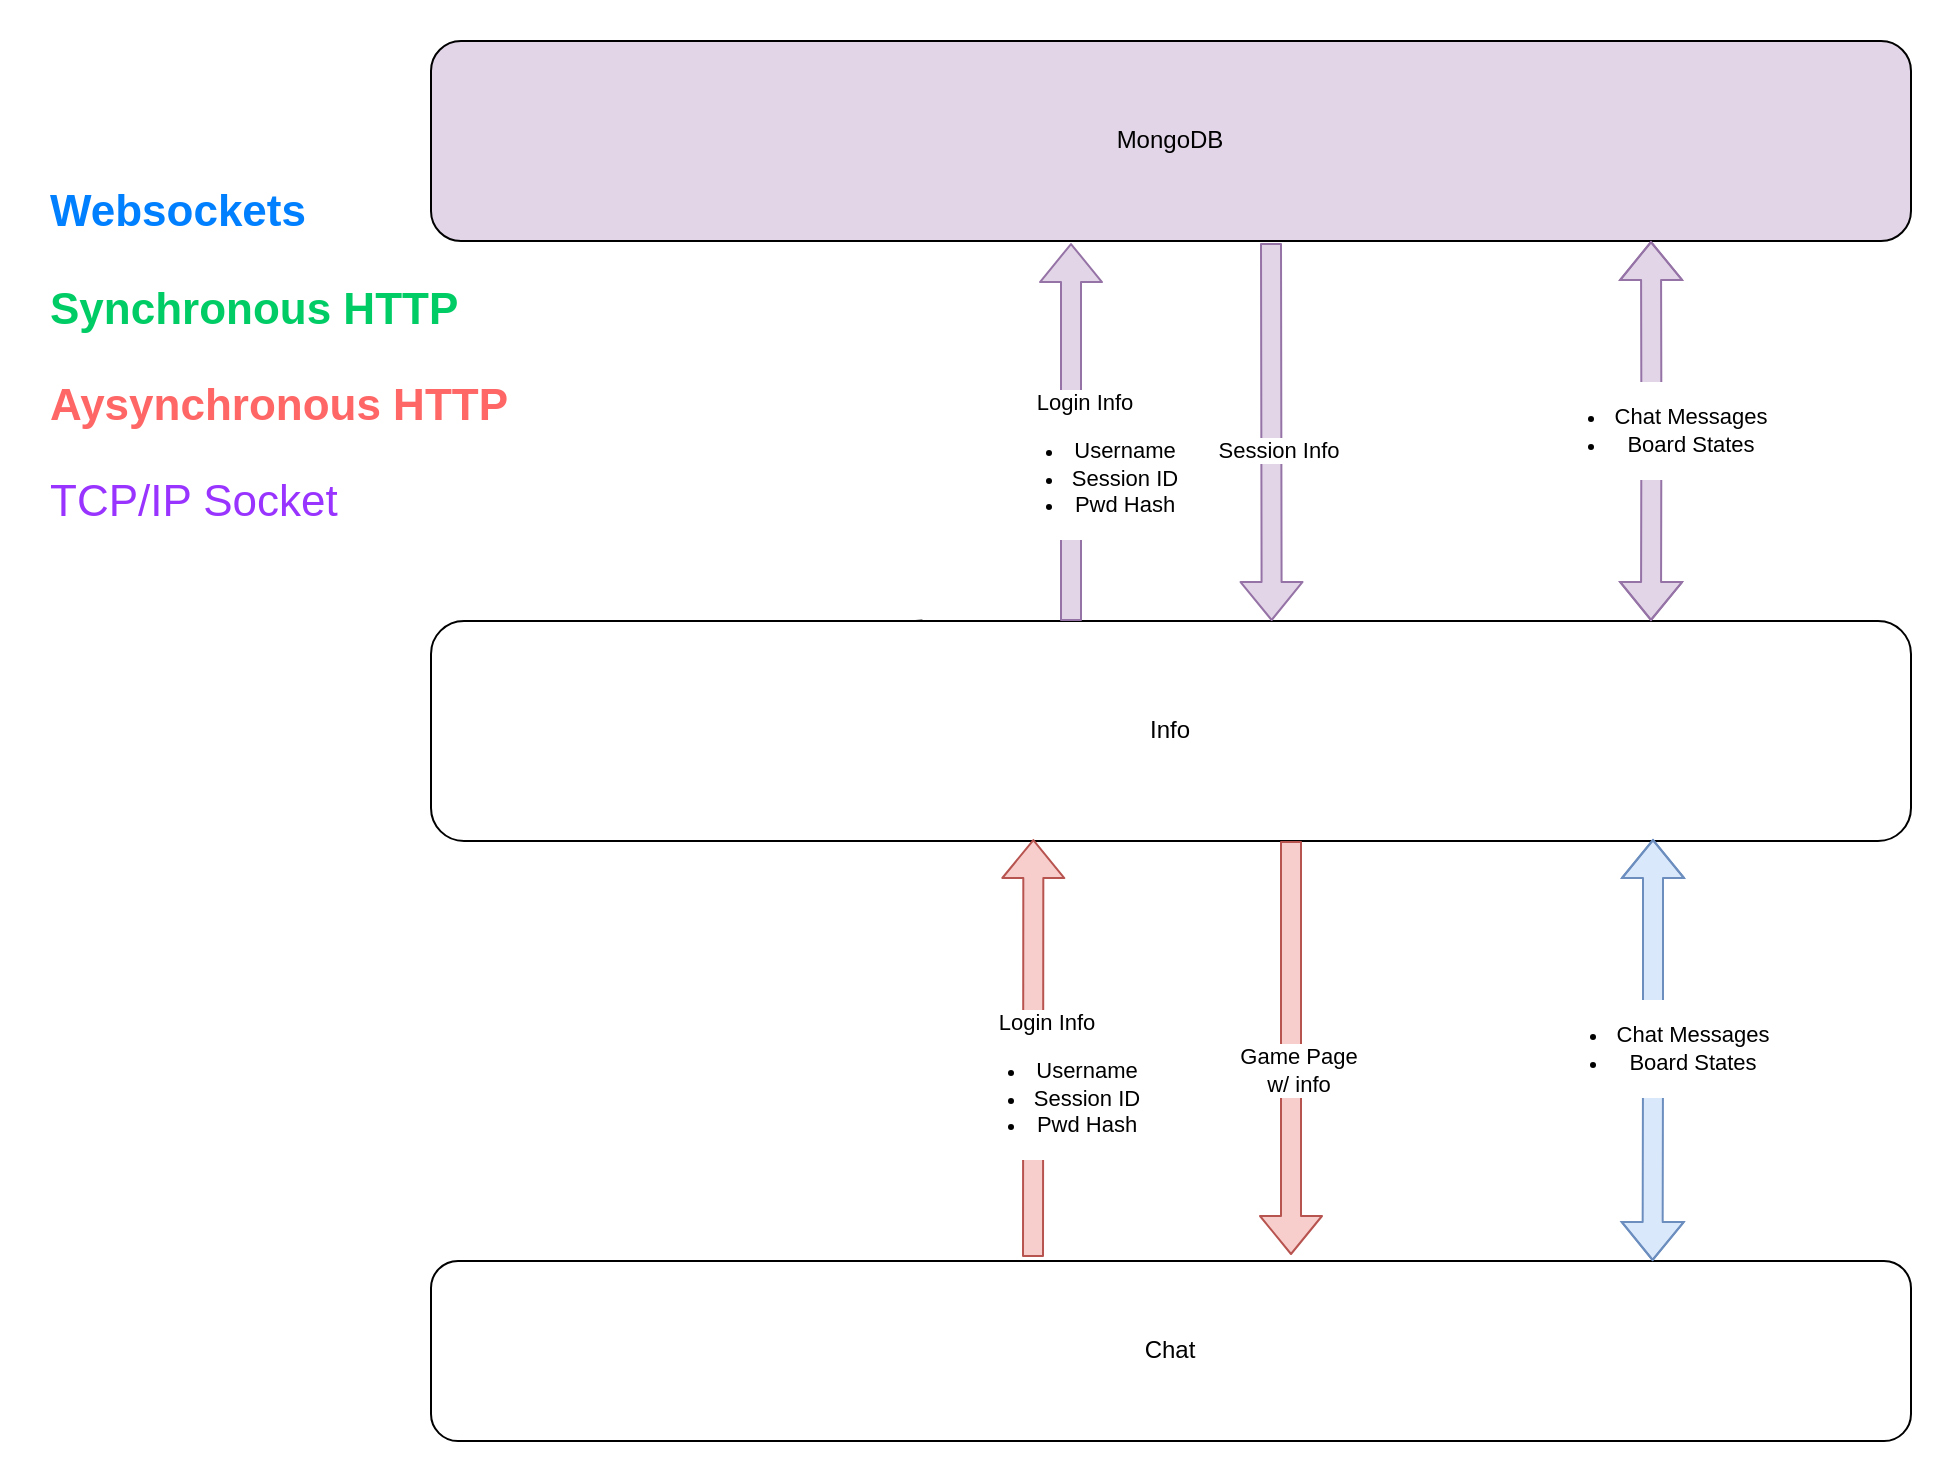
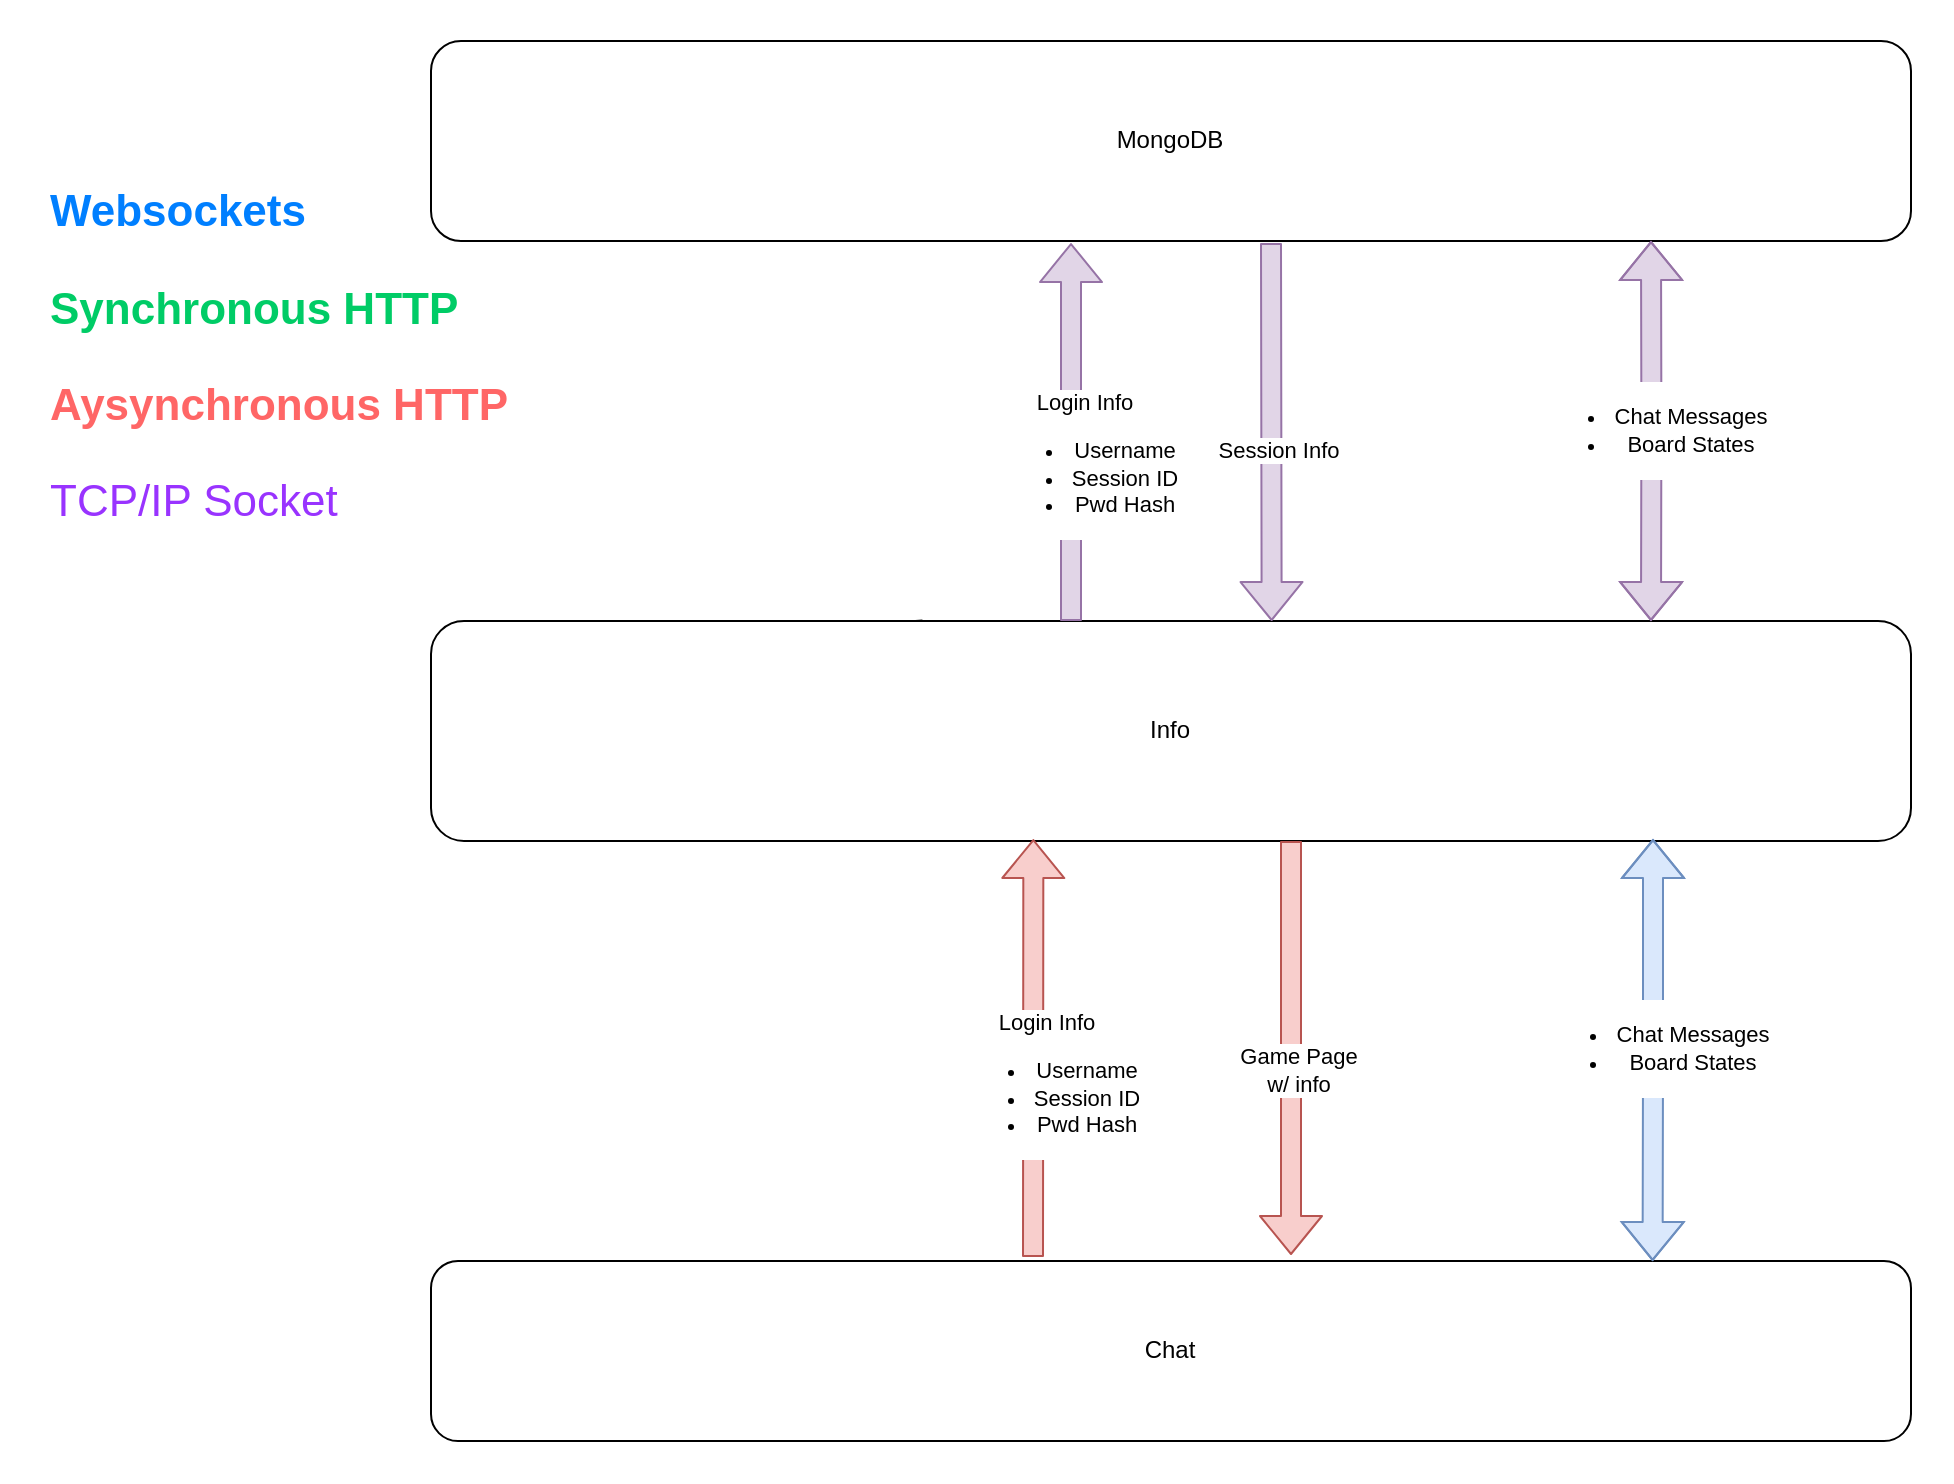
  <mxCell id="0" />
  <mxCell id="1" parent="0" />
- <mxCell id="2" value="MongoDB" style="rounded=1;whiteSpace=wrap;html=1;fillColor=#e1d5e7;" vertex="1" parent="1"><mxGeometry x="215" y="20" width="740" height="100" as="geometry" /></mxCell>
+ <mxCell id="2" value="MongoDB" style="rounded=1;whiteSpace=wrap;html=1;" vertex="1" parent="1"><mxGeometry x="215" y="20" width="740" height="100" as="geometry" /></mxCell>
  <mxCell id="3" value="Chat" style="rounded=1;whiteSpace=wrap;html=1;" vertex="1" parent="1"><mxGeometry x="215" y="630" width="740" height="90" as="geometry" /></mxCell>
  <mxCell id="4" style="edgeStyle=orthogonalEdgeStyle;rounded=0;orthogonalLoop=1;jettySize=auto;html=1;exitX=0.5;exitY=1;exitDx=0;exitDy=0;" edge="1" parent="1" source="3" target="3"><mxGeometry relative="1" as="geometry" /></mxCell>
  <mxCell id="5" value="&lt;h1 style=&quot;font-size: 22px&quot;&gt;&lt;font style=&quot;font-size: 22px&quot;&gt;&lt;br&gt;&lt;/font&gt;&lt;/h1&gt;&lt;p style=&quot;font-size: 22px&quot;&gt;&lt;font style=&quot;font-size: 22px&quot;&gt;&lt;b&gt;&lt;font style=&quot;font-size: 22px&quot; color=&quot;#007FFF&quot;&gt;Websockets&lt;/font&gt;&lt;/b&gt;&lt;/font&gt;&lt;/p&gt;&lt;p style=&quot;font-size: 22px&quot;&gt;&lt;font style=&quot;font-size: 22px&quot;&gt;&lt;b&gt;&lt;font style=&quot;font-size: 22px&quot; color=&quot;#00CC66&quot;&gt;Synchronous HTTP&lt;/font&gt;&lt;/b&gt;&lt;/font&gt;&lt;/p&gt;&lt;p style=&quot;font-size: 22px&quot;&gt;&lt;font style=&quot;font-size: 22px&quot;&gt;&lt;b&gt;&lt;font style=&quot;font-size: 22px&quot; color=&quot;#FF6666&quot;&gt;Aysynchronous HTTP&lt;/font&gt;&lt;/b&gt;&lt;br&gt;&lt;/font&gt;&lt;/p&gt;&lt;p style=&quot;font-size: 22px&quot;&gt;&lt;font style=&quot;font-size: 22px&quot;&gt;&lt;font color=&quot;#9933FF&quot;&gt;TCP/IP Socket&lt;/font&gt;&lt;br&gt;&lt;/font&gt;&lt;/p&gt;" style="text;html=1;strokeColor=none;fillColor=none;spacing=5;spacingTop=-20;whiteSpace=wrap;overflow=hidden;rounded=0;" vertex="1" parent="1"><mxGeometry x="20" y="40" width="240" height="360" as="geometry" /></mxCell>
  <mxCell id="6" value="" style="endArrow=classic;startArrow=classic;html=1;" edge="1" parent="1" source="7"><mxGeometry width="50" height="50" relative="1" as="geometry"><mxPoint x="425" y="370" as="sourcePoint" /><mxPoint x="475" y="320" as="targetPoint" /></mxGeometry></mxCell>
  <mxCell id="7" value="Info" style="rounded=1;whiteSpace=wrap;html=1;" vertex="1" parent="1"><mxGeometry x="215" y="310" width="740" height="110" as="geometry" /></mxCell>
  <mxCell id="8" value="&lt;ul&gt;&lt;li&gt;Chat Messages&lt;/li&gt;&lt;li&gt;Board States&lt;br&gt;&lt;/li&gt;&lt;/ul&gt;" style="shape=flexArrow;endArrow=classic;startArrow=classic;html=1;exitX=0.27;exitY=0;exitDx=0;exitDy=0;exitPerimeter=0;fillColor=#dae8fc;strokeColor=#6c8ebf;" edge="1" parent="1"><mxGeometry width="50" height="50" relative="1" as="geometry"><mxPoint x="825.8" y="630" as="sourcePoint" /><mxPoint x="826" y="419" as="targetPoint" /><Array as="points"><mxPoint x="826" y="530" /></Array></mxGeometry></mxCell>
  <mxCell id="9" value="" style="shape=flexArrow;endArrow=classic;html=1;entryX=0.407;entryY=0.991;entryDx=0;entryDy=0;entryPerimeter=0;fillColor=#f8cecc;strokeColor=#b85450;" edge="1" parent="1" target="7"><mxGeometry width="50" height="50" relative="1" as="geometry"><mxPoint x="516" y="628" as="sourcePoint" /><mxPoint x="565" y="500" as="targetPoint" /></mxGeometry></mxCell>
  <mxCell id="10" value="Login Info&lt;br&gt;&lt;ul&gt;&lt;li&gt;Username&lt;/li&gt;&lt;li&gt;Session ID&lt;/li&gt;&lt;li&gt;Pwd Hash&lt;br&gt;&lt;/li&gt;&lt;/ul&gt;" style="edgeLabel;html=1;align=center;verticalAlign=middle;resizable=0;points=[];" vertex="1" connectable="0" parent="9"><mxGeometry x="-0.167" y="-6" relative="1" as="geometry"><mxPoint as="offset" /></mxGeometry></mxCell>
  <mxCell id="11" value="" style="shape=flexArrow;endArrow=classic;html=1;fillColor=#e1d5e7;strokeColor=#9673a6;" edge="1" parent="1"><mxGeometry width="50" height="50" relative="1" as="geometry"><mxPoint x="535" y="310" as="sourcePoint" /><mxPoint x="535" y="121.01" as="targetPoint" /></mxGeometry></mxCell>
  <mxCell id="12" value="Login Info&lt;br&gt;&lt;ul&gt;&lt;li&gt;Username&lt;/li&gt;&lt;li&gt;Session ID&lt;/li&gt;&lt;li&gt;Pwd Hash&lt;br&gt;&lt;/li&gt;&lt;/ul&gt;" style="edgeLabel;html=1;align=center;verticalAlign=middle;resizable=0;points=[];" vertex="1" connectable="0" parent="11"><mxGeometry x="-0.167" y="-6" relative="1" as="geometry"><mxPoint as="offset" /></mxGeometry></mxCell>
  <mxCell id="13" value="" style="shape=flexArrow;endArrow=classic;html=1;fillColor=#e1d5e7;strokeColor=#9673a6;entryX=0.568;entryY=0;entryDx=0;entryDy=0;entryPerimeter=0;" edge="1" parent="1" target="7"><mxGeometry width="50" height="50" relative="1" as="geometry"><mxPoint x="635" y="121" as="sourcePoint" /><mxPoint x="635" y="300" as="targetPoint" /></mxGeometry></mxCell>
  <mxCell id="14" value="Session Info" style="edgeLabel;html=1;align=center;verticalAlign=middle;resizable=0;points=[];" vertex="1" connectable="0" parent="13"><mxGeometry x="0.105" y="3" relative="1" as="geometry"><mxPoint as="offset" /></mxGeometry></mxCell>
  <mxCell id="15" value="" style="shape=flexArrow;endArrow=classic;html=1;fillColor=#f8cecc;strokeColor=#b85450;" edge="1" parent="1"><mxGeometry width="50" height="50" relative="1" as="geometry"><mxPoint x="645" y="420" as="sourcePoint" /><mxPoint x="645" y="627" as="targetPoint" /></mxGeometry></mxCell>
  <mxCell id="16" value="Game Page&lt;br&gt;w/ info" style="edgeLabel;html=1;align=center;verticalAlign=middle;resizable=0;points=[];" vertex="1" connectable="0" parent="15"><mxGeometry x="0.105" y="3" relative="1" as="geometry"><mxPoint as="offset" /></mxGeometry></mxCell>
  <mxCell id="17" value="&lt;ul&gt;&lt;li&gt;Chat Messages&lt;/li&gt;&lt;li&gt;Board States&lt;br&gt;&lt;/li&gt;&lt;/ul&gt;" style="shape=flexArrow;endArrow=classic;startArrow=classic;html=1;exitX=0.27;exitY=0;exitDx=0;exitDy=0;exitPerimeter=0;fillColor=#e1d5e7;strokeColor=#9673a6;" edge="1" parent="1"><mxGeometry width="50" height="50" relative="1" as="geometry"><mxPoint x="825" y="310" as="sourcePoint" /><mxPoint x="825" y="120" as="targetPoint" /><Array as="points"><mxPoint x="825.2" y="210" /></Array></mxGeometry></mxCell>
